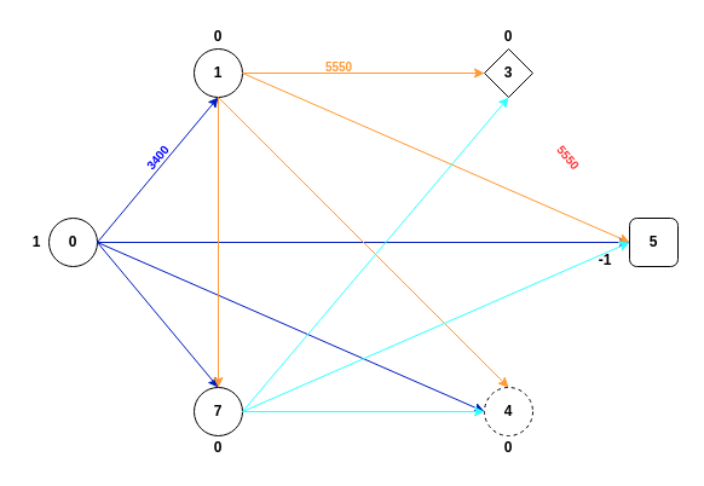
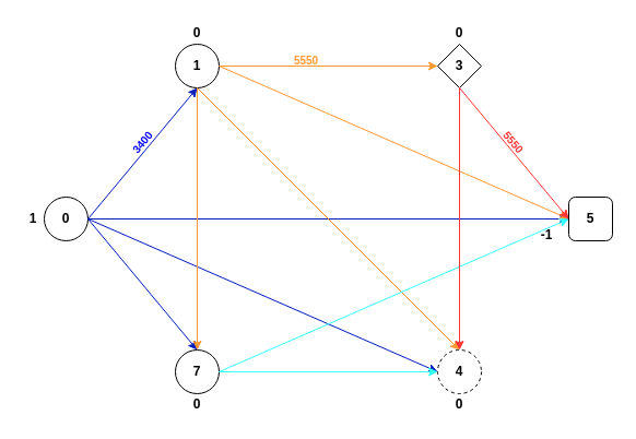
  <mxCell id="0" />
  <mxCell id="1" parent="0" />
  <mxCell id="2" value="&lt;b&gt;0&lt;/b&gt;" style="ellipse;whiteSpace=wrap;html=1;aspect=fixed;" vertex="1" parent="1"><mxGeometry x="40" y="180" width="40" height="40" as="geometry" /></mxCell>
  <mxCell id="3" value="&lt;b&gt;1&lt;/b&gt;" style="ellipse;whiteSpace=wrap;html=1;aspect=fixed;" vertex="1" parent="1"><mxGeometry x="160" y="40" width="40" height="40" as="geometry" /></mxCell>
  <mxCell id="4" value="&lt;b&gt;7&lt;/b&gt;" style="ellipse;whiteSpace=wrap;html=1;aspect=fixed;" vertex="1" parent="1"><mxGeometry x="160" y="320" width="40" height="40" as="geometry" /></mxCell>
  <mxCell id="5" value="&lt;b&gt;3&lt;/b&gt;" style="rhombus;whiteSpace=wrap;html=1;aspect=fixed;" vertex="1" parent="1"><mxGeometry x="400" y="40" width="40" height="40" as="geometry" /></mxCell>
  <mxCell id="6" value="&lt;b&gt;4&lt;/b&gt;" style="ellipse;whiteSpace=wrap;html=1;aspect=fixed;dashed=1;" vertex="1" parent="1"><mxGeometry x="400" y="320" width="40" height="40" as="geometry" /></mxCell>
  <mxCell id="7" value="&lt;b&gt;5&lt;/b&gt;" style="whiteSpace=wrap;html=1;aspect=fixed;rounded=1;" vertex="1" parent="1"><mxGeometry x="520" y="180" width="40" height="40" as="geometry" /></mxCell>
  <mxCell id="8" value="" style="endArrow=classic;html=1;exitX=1;exitY=0.5;exitDx=0;exitDy=0;fillColor=#0050ef;strokeColor=#001DBC;" edge="1" parent="1" source="2"><mxGeometry width="50" height="50" relative="1" as="geometry"><mxPoint x="360" y="320" as="sourcePoint" /><mxPoint x="180" y="80" as="targetPoint" /></mxGeometry></mxCell>
  <mxCell id="9" value="" style="endArrow=classic;html=1;exitX=1;exitY=0.5;exitDx=0;exitDy=0;entryX=0.5;entryY=0;entryDx=0;entryDy=0;fillColor=#0050ef;strokeColor=#001DBC;" edge="1" parent="1" source="2" target="4"><mxGeometry width="50" height="50" relative="1" as="geometry"><mxPoint x="360" y="320" as="sourcePoint" /><mxPoint x="410" y="270" as="targetPoint" /></mxGeometry></mxCell>
  <mxCell id="10" value="" style="endArrow=classic;html=1;exitX=1;exitY=0.5;exitDx=0;exitDy=0;entryX=0;entryY=0.5;entryDx=0;entryDy=0;fillColor=#0050ef;strokeColor=#001DBC;" edge="1" parent="1" source="2" target="6"><mxGeometry width="50" height="50" relative="1" as="geometry"><mxPoint x="90" y="210" as="sourcePoint" /><mxPoint x="415.858" y="84.142" as="targetPoint" /></mxGeometry></mxCell>
  <mxCell id="11" value="" style="endArrow=classic;html=1;entryX=0;entryY=0.5;entryDx=0;entryDy=0;exitX=1;exitY=0.5;exitDx=0;exitDy=0;fillColor=#0050ef;strokeColor=#001DBC;" edge="1" parent="1" source="2" target="7"><mxGeometry width="50" height="50" relative="1" as="geometry"><mxPoint x="90" y="210" as="sourcePoint" /><mxPoint x="415.858" y="335.858" as="targetPoint" /></mxGeometry></mxCell>
  <mxCell id="12" value="" style="endArrow=classic;html=1;entryX=0.5;entryY=0;entryDx=0;entryDy=0;exitX=0.5;exitY=1;exitDx=0;exitDy=0;fillColor=#fff2cc;gradientColor=#ffd966;fontColor=#FF9933;strokeColor=#FF9933;" edge="1" parent="1" source="3" target="4"><mxGeometry width="50" height="50" relative="1" as="geometry"><mxPoint x="260" y="84" as="sourcePoint" /><mxPoint x="175.858" y="84.142" as="targetPoint" /></mxGeometry></mxCell>
  <mxCell id="13" value="" style="endArrow=classic;html=1;entryX=0;entryY=0.5;entryDx=0;entryDy=0;exitX=1;exitY=0.5;exitDx=0;exitDy=0;fillColor=#fff2cc;gradientColor=#ffd966;fontColor=#FF9933;strokeColor=#FF9933;" edge="1" parent="1" source="3" target="5"><mxGeometry width="50" height="50" relative="1" as="geometry"><mxPoint x="190" y="90" as="sourcePoint" /><mxPoint x="190" y="330" as="targetPoint" /></mxGeometry></mxCell>
  <mxCell id="14" value="" style="endArrow=classic;html=1;entryX=0.5;entryY=0;entryDx=0;entryDy=0;fillColor=#fff2cc;gradientColor=#ffd966;fontColor=#FF9933;strokeColor=#FF9933;" edge="1" parent="1" target="6"><mxGeometry width="50" height="50" relative="1" as="geometry"><mxPoint x="180" y="80" as="sourcePoint" /><mxPoint x="200" y="340" as="targetPoint" /></mxGeometry></mxCell>
  <mxCell id="15" value="" style="endArrow=classic;html=1;fillColor=#fff2cc;entryX=0;entryY=0.5;entryDx=0;entryDy=0;exitX=1;exitY=0.5;exitDx=0;exitDy=0;gradientColor=#ffd966;fontColor=#FF9933;strokeColor=#FF9933;" edge="1" parent="1" source="3" target="7"><mxGeometry width="50" height="50" relative="1" as="geometry"><mxPoint x="180" y="80" as="sourcePoint" /><mxPoint x="530" y="190" as="targetPoint" /></mxGeometry></mxCell>
- <mxCell id="16" value="" style="endArrow=classic;html=1;entryX=0.5;entryY=1;entryDx=0;entryDy=0;exitX=1;exitY=0.5;exitDx=0;exitDy=0;fillColor=#76608a;strokeColor=#33FFFF;" edge="1" parent="1" source="4" target="5"><mxGeometry width="50" height="50" relative="1" as="geometry"><mxPoint x="220" y="120" as="sourcePoint" /><mxPoint x="220" y="360" as="targetPoint" /></mxGeometry></mxCell>
  <mxCell id="17" value="" style="endArrow=classic;html=1;entryX=0;entryY=0.5;entryDx=0;entryDy=0;fillColor=#76608a;strokeColor=#33FFFF;" edge="1" parent="1" target="6"><mxGeometry width="50" height="50" relative="1" as="geometry"><mxPoint x="200" y="340" as="sourcePoint" /><mxPoint x="430" y="90" as="targetPoint" /></mxGeometry></mxCell>
  <mxCell id="18" value="" style="endArrow=classic;html=1;entryX=0;entryY=0.5;entryDx=0;entryDy=0;fillColor=#76608a;strokeColor=#33FFFF;" edge="1" parent="1" target="7"><mxGeometry width="50" height="50" relative="1" as="geometry"><mxPoint x="200" y="340" as="sourcePoint" /><mxPoint x="440" y="100" as="targetPoint" /></mxGeometry></mxCell>
+ <mxCell id="19" value="" style="endArrow=classic;html=1;fillColor=#e51400;entryX=0.5;entryY=0;entryDx=0;entryDy=0;exitX=0.5;exitY=1;exitDx=0;exitDy=0;strokeColor=#FF3333;" edge="1" parent="1" source="5" target="6"><mxGeometry width="50" height="50" relative="1" as="geometry"><mxPoint x="190" y="90" as="sourcePoint" /><mxPoint x="535.858" y="195.858" as="targetPoint" /></mxGeometry></mxCell>
+ <mxCell id="20" value="" style="endArrow=classic;html=1;fillColor=#e51400;entryX=0;entryY=0.5;entryDx=0;entryDy=0;exitX=0.5;exitY=1;exitDx=0;exitDy=0;strokeColor=#FF3333;" edge="1" parent="1" source="5" target="7"><mxGeometry width="50" height="50" relative="1" as="geometry"><mxPoint x="430" y="90" as="sourcePoint" /><mxPoint x="430" y="330" as="targetPoint" /></mxGeometry></mxCell>
  <mxCell id="21" value="&lt;b&gt;1&lt;/b&gt;" style="text;html=1;strokeColor=none;fillColor=none;align=center;verticalAlign=middle;whiteSpace=wrap;rounded=0;" vertex="1" parent="1"><mxGeometry x="20" y="190" width="20" height="20" as="geometry" /></mxCell>
  <mxCell id="22" value="&lt;b&gt;-1&lt;/b&gt;" style="text;html=1;strokeColor=none;fillColor=none;align=center;verticalAlign=middle;whiteSpace=wrap;rounded=0;" vertex="1" parent="1"><mxGeometry x="490" y="205" width="20" height="20" as="geometry" /></mxCell>
  <mxCell id="23" value="&lt;b&gt;0&lt;/b&gt;" style="text;html=1;strokeColor=none;fillColor=none;align=center;verticalAlign=middle;whiteSpace=wrap;rounded=0;" vertex="1" parent="1"><mxGeometry x="160" y="360" width="40" height="20" as="geometry" /></mxCell>
  <mxCell id="24" value="&lt;b&gt;0&lt;/b&gt;" style="text;html=1;strokeColor=none;fillColor=none;align=center;verticalAlign=middle;whiteSpace=wrap;rounded=0;" vertex="1" parent="1"><mxGeometry x="400" y="360" width="40" height="20" as="geometry" /></mxCell>
  <mxCell id="25" value="&lt;b&gt;0&lt;/b&gt;" style="text;html=1;strokeColor=none;fillColor=none;align=center;verticalAlign=middle;whiteSpace=wrap;rounded=0;" vertex="1" parent="1"><mxGeometry x="160" y="20" width="40" height="20" as="geometry" /></mxCell>
  <mxCell id="26" value="&lt;b&gt;0&lt;/b&gt;" style="text;html=1;strokeColor=none;fillColor=none;align=center;verticalAlign=middle;whiteSpace=wrap;rounded=0;" vertex="1" parent="1"><mxGeometry x="400" y="20" width="40" height="20" as="geometry" /></mxCell>
  <mxCell id="27" value="&lt;font color=&quot;#0000ff&quot; style=&quot;font-size: 10px;&quot;&gt;&lt;b style=&quot;font-size: 10px;&quot;&gt;3400&lt;/b&gt;&lt;/font&gt;" style="text;html=1;strokeColor=none;fillColor=none;align=center;verticalAlign=middle;whiteSpace=wrap;rounded=0;rotation=-50;fontSize=10;" vertex="1" parent="1"><mxGeometry x="110" y="120" width="40" height="20" as="geometry" /></mxCell>
  <mxCell id="28" value="&lt;font style=&quot;font-size: 10px;&quot;&gt;&lt;b style=&quot;font-size: 10px;&quot;&gt;5550&lt;/b&gt;&lt;/font&gt;" style="text;html=1;strokeColor=none;fillColor=none;align=center;verticalAlign=middle;whiteSpace=wrap;rounded=0;rotation=0;fontSize=10;fontColor=#FF9933;" vertex="1" parent="1"><mxGeometry x="260" y="50" width="40" height="10" as="geometry" /></mxCell>
  <mxCell id="29" value="&lt;font style=&quot;font-size: 10px;&quot;&gt;&lt;b style=&quot;font-size: 10px;&quot;&gt;5550&lt;/b&gt;&lt;/font&gt;" style="text;html=1;strokeColor=none;fillColor=none;align=center;verticalAlign=middle;whiteSpace=wrap;rounded=0;rotation=50;fontSize=10;fontColor=#FF3333;" vertex="1" parent="1"><mxGeometry x="450" y="120" width="40" height="20" as="geometry" /></mxCell>
